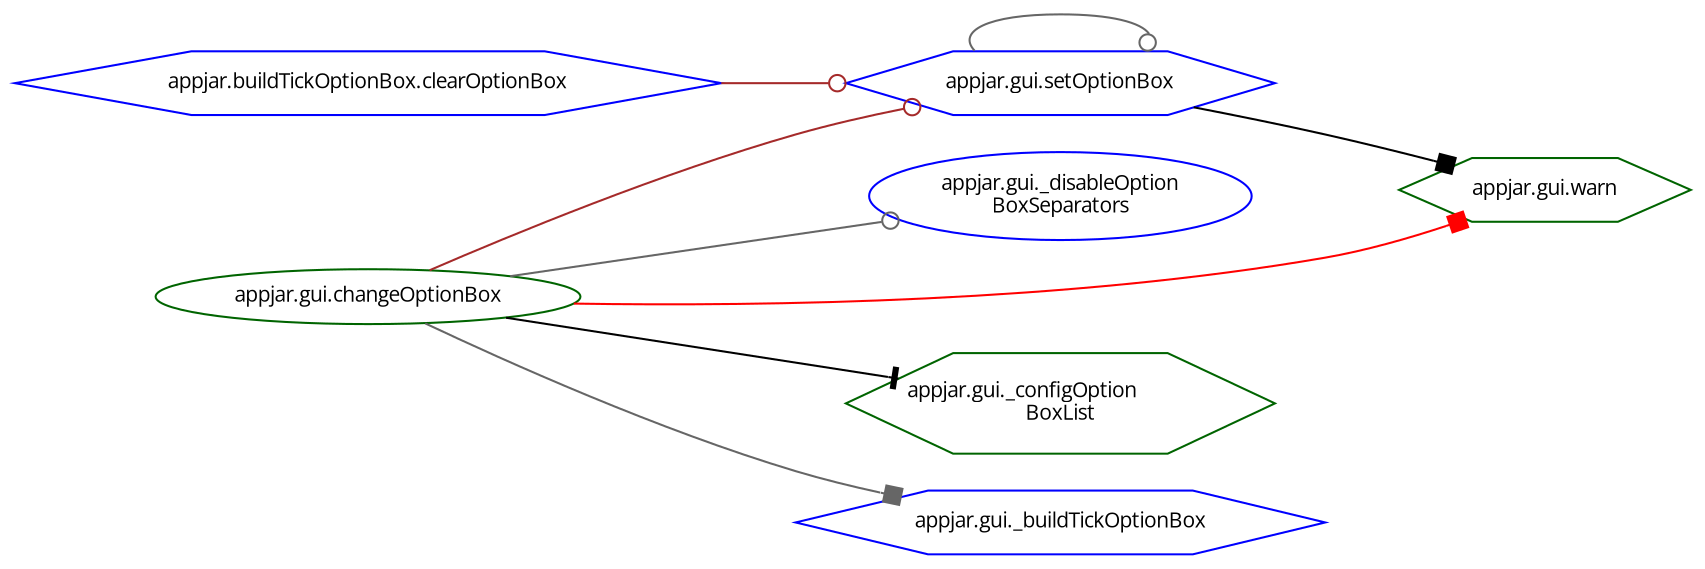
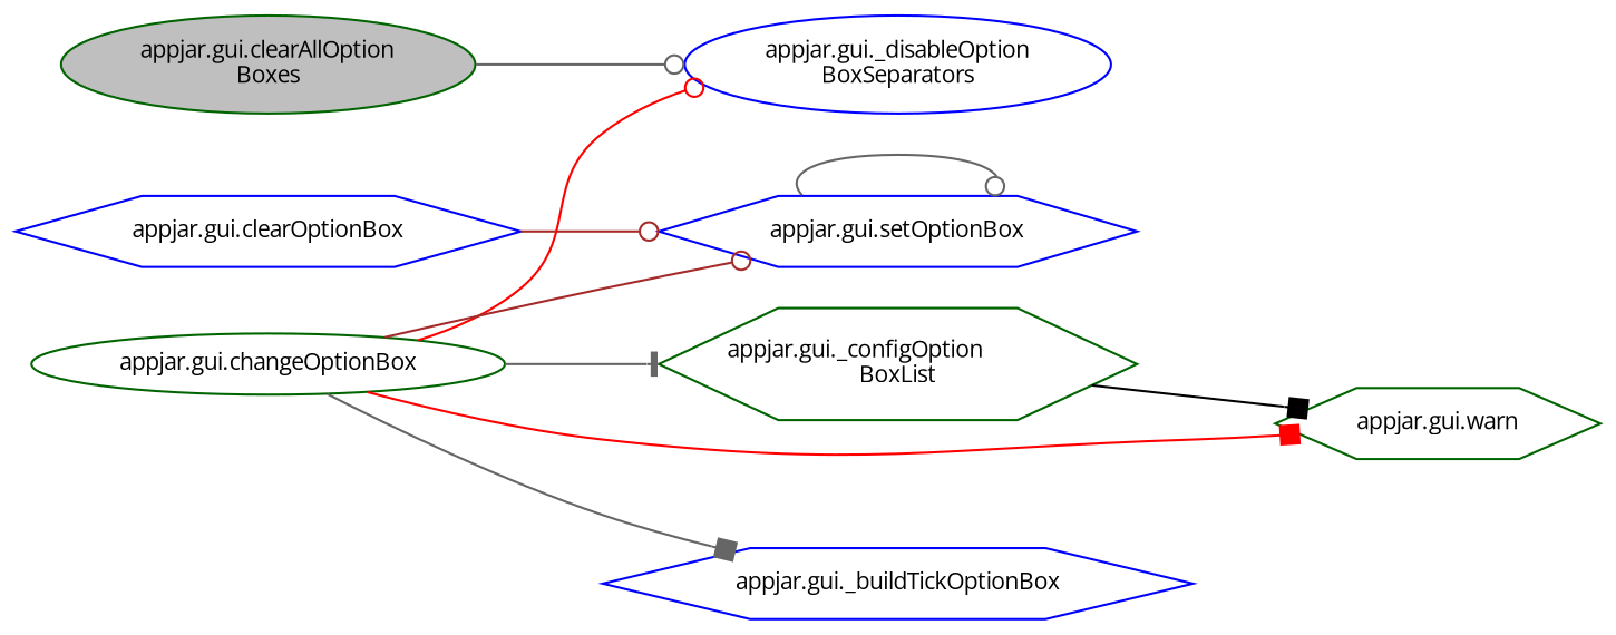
  digraph {
    fontname="Open Sans"
    rankdir=LR
    node [color=darkgreen fillcolor=white fontname="Open Sans" fontsize=10 shape=hexagon style=filled]
    edge [arrowhead=odot color=gray40 fontname="Open Sans" fontsize=10 labelfontname=Helvetica labelfontsize=10 style=solid]
+   n1 [fillcolor=grey75 fontcolor=black height=0.2 label="appjar.gui.clearAllOption\lBoxes" shape=ellipse width=0.4]
    n2 [color=blue height=0.2 label="appjar.gui._disableOption\lBoxSeparators" shape=ellipse width=0.4]
-   n3 [color=blue height=0.2 label="appjar.buildTickOptionBox.clearOptionBox" width=0.4]
+   n3 [color=blue height=0.2 label="appjar.gui.clearOptionBox" width=0.4]
    n4 [color=blue height=0.2 label="appjar.gui.setOptionBox" width=0.4]
    n5 [height=0.2 label="appjar.gui.warn" width=0.4]
    n6 [height=0.2 label="appjar.gui.changeOptionBox" shape=ellipse width=0.4]
    n7 [height=0.2 label="appjar.gui._configOption\lBoxList" width=0.4]
    n8 [color=blue height=0.2 label="appjar.gui._buildTickOptionBox" width=0.4]
+   n1 -> n2
    n3 -> n4 [color=brown]
    n4 -> n4
-   n4 -> n5 [arrowhead=box color=black]
-   n6 -> n2
+   n7 -> n5 [arrowhead=box color=black]
+   n6 -> n2 [color=red]
    n6 -> n4 [color=brown]
    n6 -> n5 [arrowhead=box color=red]
-   n6 -> n7 [arrowhead=tee color=black]
+   n6 -> n7 [arrowhead=tee]
    n6 -> n8 [arrowhead=box]
  }
